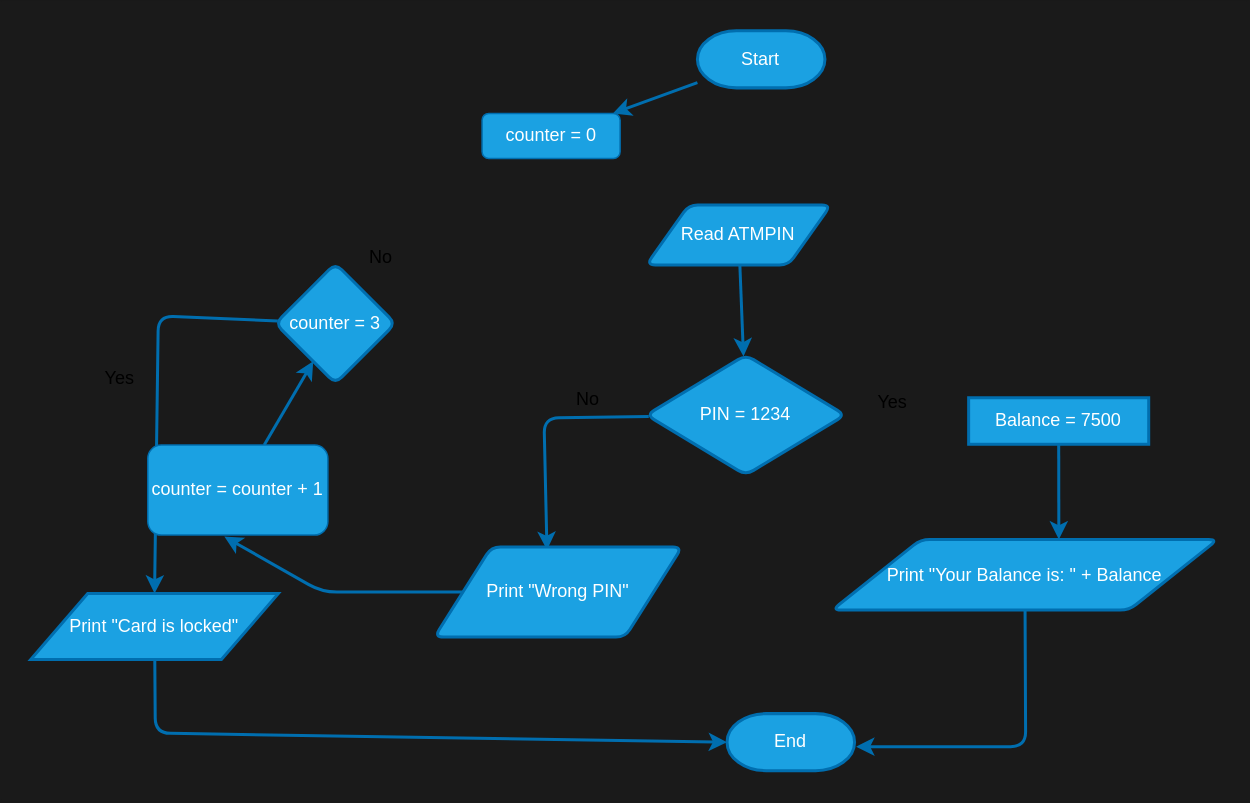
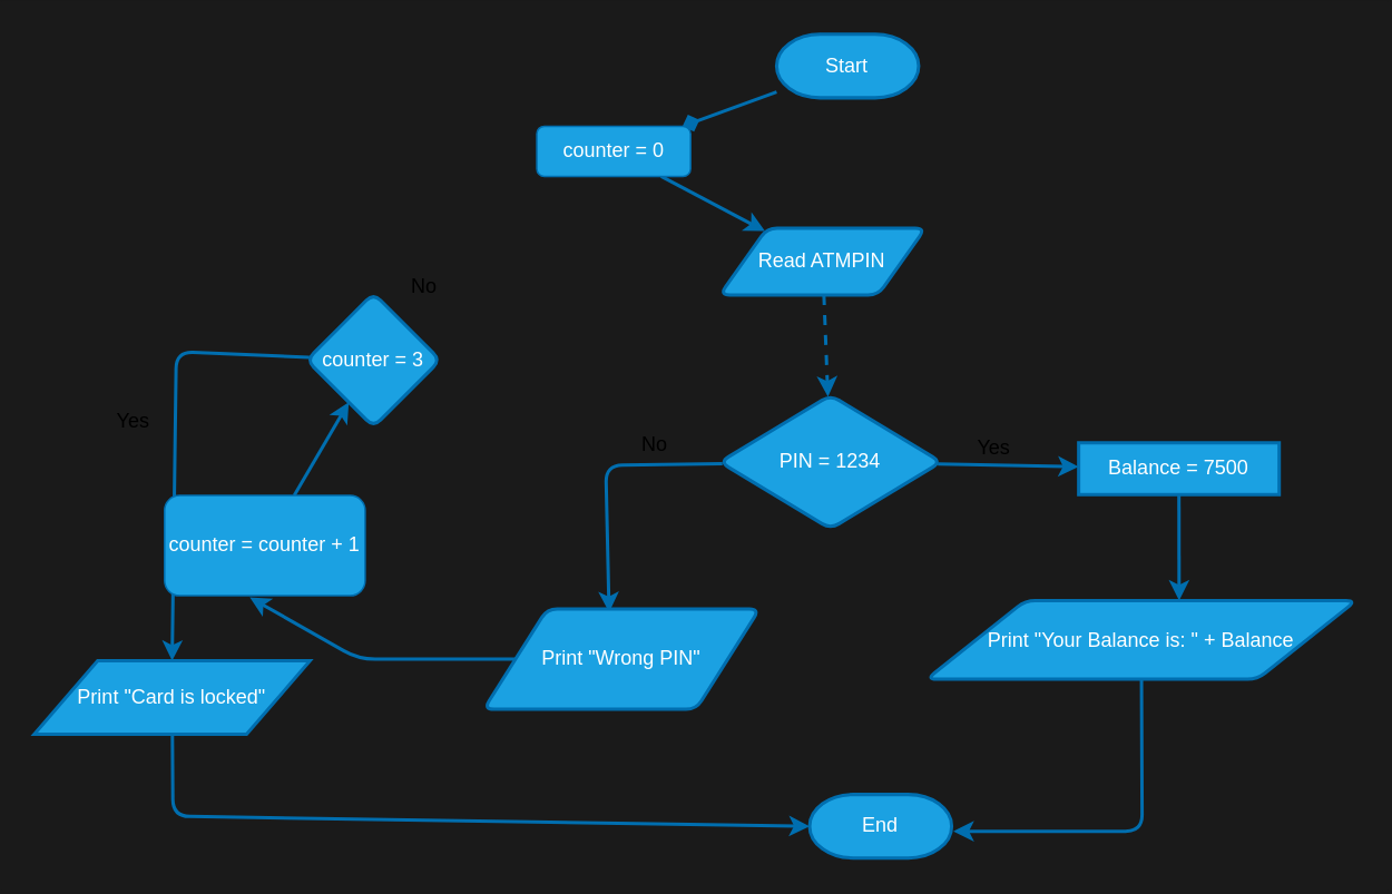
  <mxCell id="0" />
  <mxCell id="1" parent="0" />
- <mxCell id="2" value="" style="edgeStyle=none;html=1;strokeWidth=2;fillColor=#1ba1e2;strokeColor=#006EAF;" edge="1" parent="1" source="3" target="25"><mxGeometry relative="1" as="geometry" /></mxCell>
+ <mxCell id="2" value="" style="edgeStyle=none;html=1;strokeWidth=2;fillColor=#1ba1e2;strokeColor=#006EAF;endArrow=diamond;" edge="1" parent="1" source="3" target="25"><mxGeometry relative="1" as="geometry" /></mxCell>
  <mxCell id="3" value="Start" style="strokeWidth=2;html=1;shape=mxgraph.flowchart.terminator;whiteSpace=wrap;fillColor=#1ba1e2;fontColor=#ffffff;strokeColor=#006EAF;" vertex="1" parent="1"><mxGeometry x="464.25" y="20" width="85" height="38" as="geometry" /></mxCell>
- <mxCell id="4" value="" style="edgeStyle=none;html=1;strokeWidth=2;fillColor=#1ba1e2;strokeColor=#006EAF;" edge="1" parent="1" source="5" target="8"><mxGeometry relative="1" as="geometry" /></mxCell>
+ <mxCell id="4" value="" style="edgeStyle=none;html=1;strokeWidth=2;fillColor=#1ba1e2;strokeColor=#006EAF;dashed=1;" edge="1" parent="1" source="5" target="8"><mxGeometry relative="1" as="geometry" /></mxCell>
  <mxCell id="5" value="Read ATMPIN" style="shape=parallelogram;html=1;strokeWidth=2;perimeter=parallelogramPerimeter;whiteSpace=wrap;rounded=1;arcSize=12;size=0.23;fillColor=#1ba1e2;fontColor=#ffffff;strokeColor=#006EAF;" vertex="1" parent="1"><mxGeometry x="430.25" y="136" width="123" height="40" as="geometry" /></mxCell>
  <mxCell id="6" value="" style="edgeStyle=none;html=1;strokeWidth=2;fillColor=#1ba1e2;strokeColor=#006EAF;entryX=0.425;entryY=-0.017;entryDx=0;entryDy=0;entryPerimeter=0;" edge="1" parent="1" source="8"><mxGeometry relative="1" as="geometry"><mxPoint x="364" y="365.98" as="targetPoint" /><Array as="points"><mxPoint x="362" y="278" /></Array></mxGeometry></mxCell>
+ <mxCell id="7" value="" style="edgeStyle=none;html=1;strokeWidth=2;fillColor=#1ba1e2;strokeColor=#006EAF;" edge="1" parent="1" source="8" target="17"><mxGeometry relative="1" as="geometry" /></mxCell>
  <mxCell id="8" value="PIN = 1234" style="rhombus;whiteSpace=wrap;html=1;fillColor=#1ba1e2;strokeColor=#006EAF;fontColor=#ffffff;strokeWidth=2;rounded=1;arcSize=12;" vertex="1" parent="1"><mxGeometry x="430.25" y="236" width="132.5" height="80" as="geometry" /></mxCell>
  <mxCell id="9" value="No" style="text;html=1;align=center;verticalAlign=middle;resizable=0;points=[];autosize=1;strokeColor=none;fillColor=none;" vertex="1" parent="1"><mxGeometry x="374" y="253" width="33" height="26" as="geometry" /></mxCell>
  <mxCell id="10" value="" style="edgeStyle=none;html=1;strokeWidth=2;entryX=0.425;entryY=1.017;entryDx=0;entryDy=0;entryPerimeter=0;fillColor=#1ba1e2;strokeColor=#006EAF;" edge="1" parent="1" source="11" target="21"><mxGeometry relative="1" as="geometry"><Array as="points"><mxPoint x="214" y="394" /></Array></mxGeometry></mxCell>
  <mxCell id="11" value="Print &quot;Wrong PIN&quot;" style="shape=parallelogram;html=1;strokeWidth=2;perimeter=parallelogramPerimeter;whiteSpace=wrap;rounded=1;arcSize=12;size=0.23;fillColor=#1ba1e2;fontColor=#ffffff;strokeColor=#006EAF;" vertex="1" parent="1"><mxGeometry x="289" y="364" width="165" height="60" as="geometry" /></mxCell>
  <mxCell id="12" value="" style="edgeStyle=none;html=1;strokeWidth=2;entryX=1;entryY=0.5;entryDx=0;entryDy=0;entryPerimeter=0;fillColor=#1ba1e2;strokeColor=#006EAF;" edge="1" parent="1" source="13"><mxGeometry relative="1" as="geometry"><mxPoint x="570" y="497" as="targetPoint" /><Array as="points"><mxPoint x="683" y="497" /></Array></mxGeometry></mxCell>
  <mxCell id="13" value="Print &quot;Your Balance is: &quot; + Balance" style="shape=parallelogram;html=1;strokeWidth=2;perimeter=parallelogramPerimeter;whiteSpace=wrap;rounded=1;arcSize=12;size=0.23;fillColor=#1ba1e2;fontColor=#ffffff;strokeColor=#006EAF;" vertex="1" parent="1"><mxGeometry x="554" y="359" width="257" height="47" as="geometry" /></mxCell>
  <mxCell id="14" value="End" style="strokeWidth=2;html=1;shape=mxgraph.flowchart.terminator;whiteSpace=wrap;fillColor=#1ba1e2;fontColor=#ffffff;strokeColor=#006EAF;" vertex="1" parent="1"><mxGeometry x="484" y="475" width="85" height="38" as="geometry" /></mxCell>
  <mxCell id="15" value="Yes" style="text;html=1;align=center;verticalAlign=middle;resizable=0;points=[];autosize=1;strokeColor=none;fillColor=none;" vertex="1" parent="1"><mxGeometry x="575" y="255" width="38" height="26" as="geometry" /></mxCell>
  <mxCell id="16" value="" style="edgeStyle=none;html=1;strokeWidth=2;entryX=0.588;entryY=0;entryDx=0;entryDy=0;entryPerimeter=0;fillColor=#1ba1e2;strokeColor=#006EAF;" edge="1" parent="1" source="17" target="13"><mxGeometry relative="1" as="geometry" /></mxCell>
  <mxCell id="17" value="Balance = 7500" style="whiteSpace=wrap;html=1;fillColor=#1ba1e2;strokeColor=#006EAF;fontColor=#ffffff;strokeWidth=2;arcSize=12;rounded=0;" vertex="1" parent="1"><mxGeometry x="645" y="264.5" width="120" height="31" as="geometry" /></mxCell>
  <mxCell id="18" value="" style="edgeStyle=none;html=1;strokeWidth=2;entryX=0.5;entryY=0;entryDx=0;entryDy=0;fillColor=#1ba1e2;strokeColor=#006EAF;" edge="1" parent="1" source="19" target="23"><mxGeometry relative="1" as="geometry"><mxPoint x="101" y="193" as="targetPoint" /><Array as="points"><mxPoint x="105" y="210" /></Array></mxGeometry></mxCell>
  <mxCell id="19" value="counter = 3" style="rhombus;whiteSpace=wrap;html=1;fillColor=#1ba1e2;strokeColor=#006EAF;fontColor=#ffffff;strokeWidth=2;rounded=1;arcSize=12;" vertex="1" parent="1"><mxGeometry x="183" y="175" width="80" height="80" as="geometry" /></mxCell>
  <mxCell id="20" value="" style="edgeStyle=none;html=1;strokeWidth=2;fillColor=#1ba1e2;strokeColor=#006EAF;" edge="1" parent="1" source="21" target="19"><mxGeometry relative="1" as="geometry" /></mxCell>
  <mxCell id="21" value="counter = counter + 1" style="rounded=1;whiteSpace=wrap;html=1;fillColor=#1ba1e2;fontColor=#ffffff;strokeColor=#006EAF;" vertex="1" parent="1"><mxGeometry x="98" y="296" width="120" height="60" as="geometry" /></mxCell>
  <mxCell id="22" value="" style="edgeStyle=none;html=1;strokeWidth=2;entryX=0;entryY=0.5;entryDx=0;entryDy=0;entryPerimeter=0;fillColor=#1ba1e2;strokeColor=#006EAF;" edge="1" parent="1" source="23" target="14"><mxGeometry relative="1" as="geometry"><mxPoint x="102.5" y="511" as="targetPoint" /><Array as="points"><mxPoint x="103" y="488" /></Array></mxGeometry></mxCell>
  <mxCell id="23" value="Print &quot;Card is locked&quot;" style="shape=parallelogram;html=1;strokeWidth=2;perimeter=parallelogramPerimeter;whiteSpace=wrap;rounded=1;arcSize=0;size=0.23;fillColor=#1ba1e2;fontColor=#ffffff;strokeColor=#006EAF;" vertex="1" parent="1"><mxGeometry x="20" y="395" width="165" height="44" as="geometry" /></mxCell>
+ <mxCell id="24" value="" style="edgeStyle=none;html=1;strokeWidth=2;fillColor=#1ba1e2;strokeColor=#006EAF;" edge="1" parent="1" source="25" target="5"><mxGeometry relative="1" as="geometry" /></mxCell>
  <mxCell id="25" value="&lt;span style=&quot;color: rgb(255, 255, 255);&quot;&gt;counter = 0&lt;/span&gt;" style="rounded=1;whiteSpace=wrap;html=1;fillColor=#1ba1e2;fontColor=#ffffff;strokeColor=#006EAF;" vertex="1" parent="1"><mxGeometry x="320.75" y="75" width="92" height="30" as="geometry" /></mxCell>
  <mxCell id="26" value="Yes" style="text;html=1;align=center;verticalAlign=middle;resizable=0;points=[];autosize=1;strokeColor=none;fillColor=none;" vertex="1" parent="1"><mxGeometry x="60" y="238.5" width="38" height="26" as="geometry" /></mxCell>
  <mxCell id="27" value="No" style="text;html=1;align=center;verticalAlign=middle;resizable=0;points=[];autosize=1;strokeColor=none;fillColor=none;" vertex="1" parent="1"><mxGeometry x="236" y="158" width="33" height="26" as="geometry" /></mxCell>
